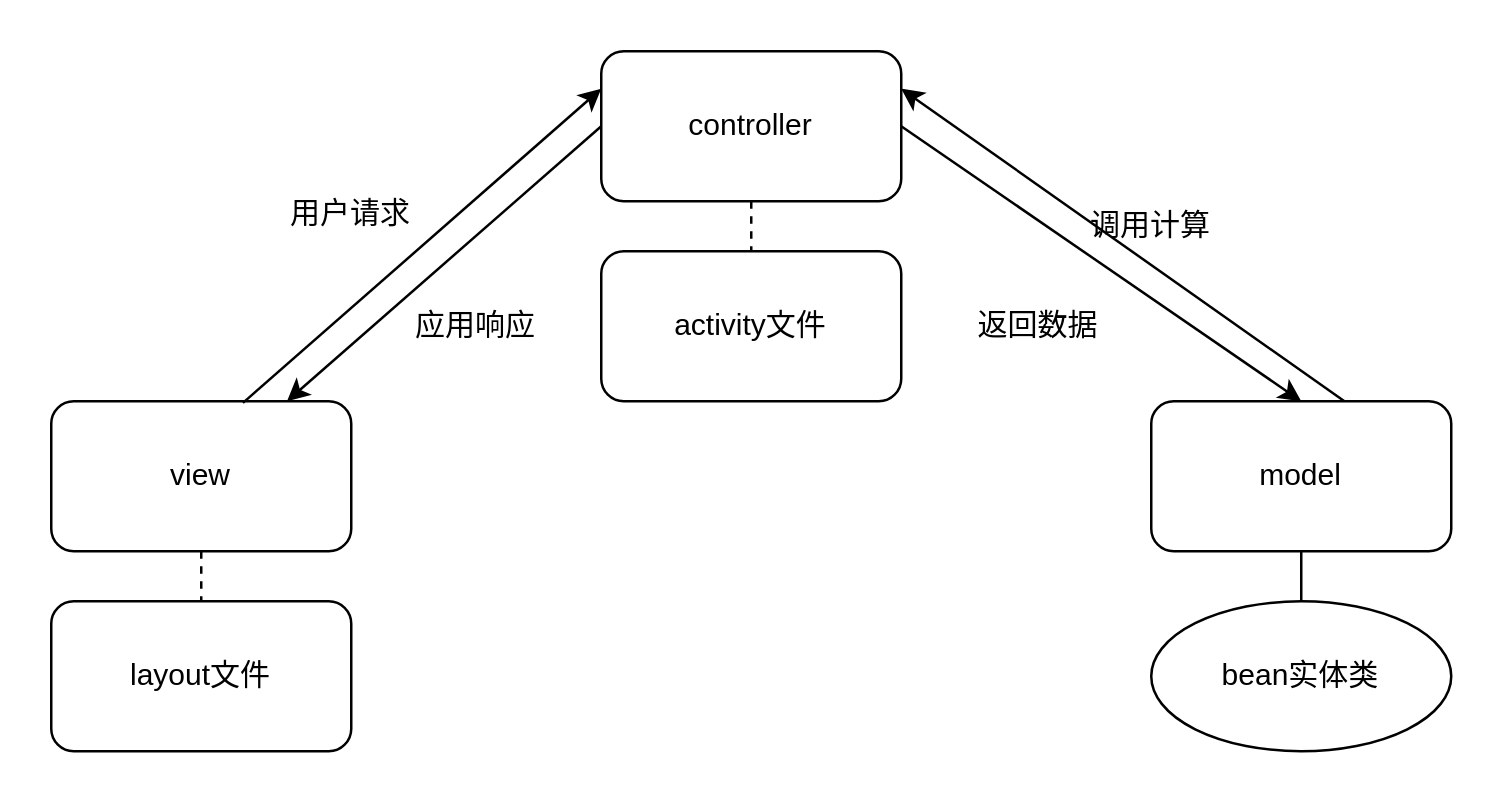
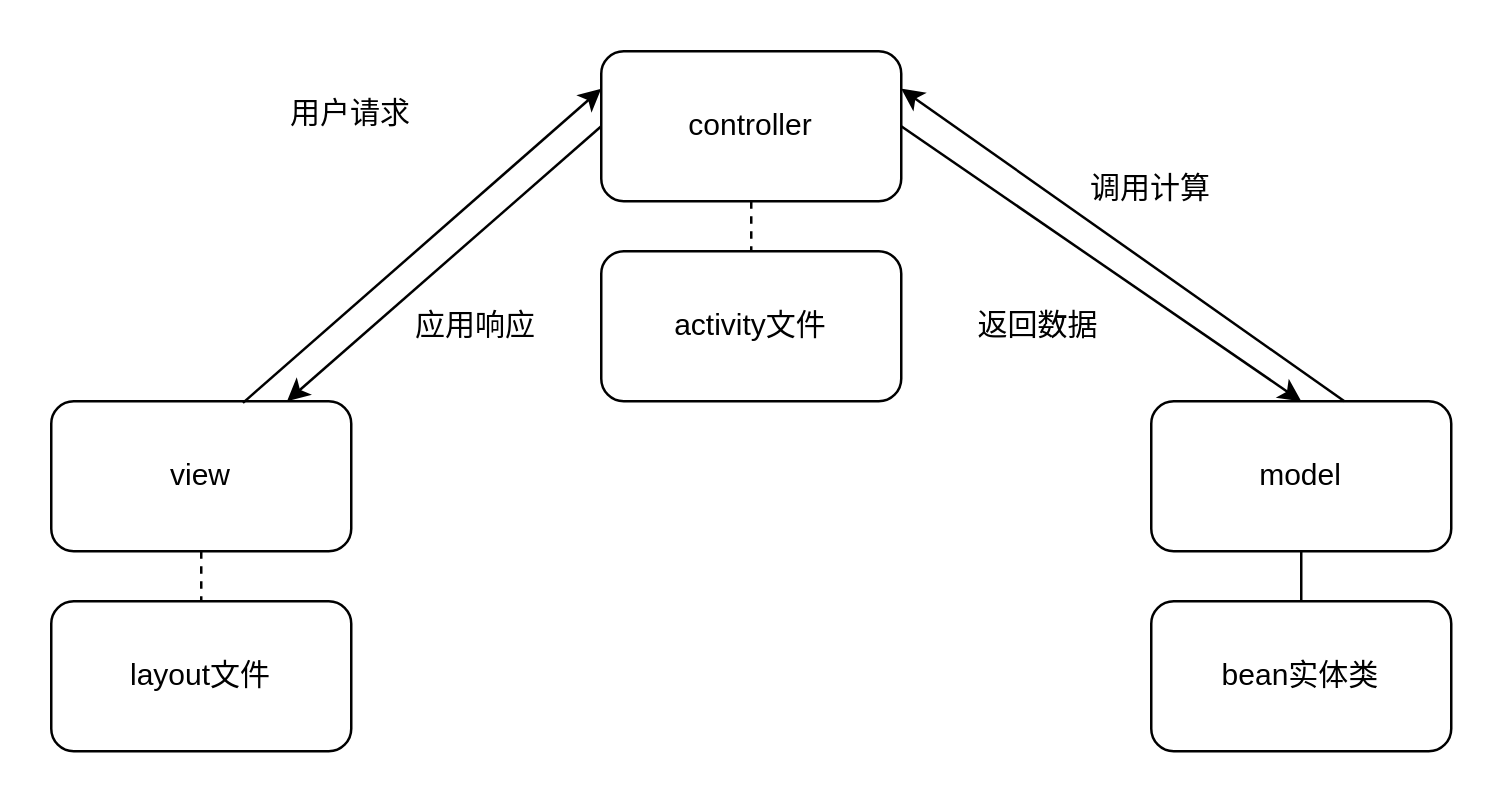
  <mxCell id="0" />
  <mxCell id="1" parent="0" />
  <mxCell id="2" value="controller" style="rounded=1;whiteSpace=wrap;html=1;" vertex="1" parent="1"><mxGeometry x="240" y="20" width="120" height="60" as="geometry" /></mxCell>
  <mxCell id="3" value="activity文件" style="rounded=1;whiteSpace=wrap;html=1;" vertex="1" parent="1"><mxGeometry x="240" y="100" width="120" height="60" as="geometry" /></mxCell>
  <mxCell id="4" value="" style="endArrow=none;dashed=1;html=1;rounded=0;exitX=0.5;exitY=1;exitDx=0;exitDy=0;entryX=0.5;entryY=0;entryDx=0;entryDy=0;" edge="1" parent="1" source="2" target="3"><mxGeometry width="50" height="50" relative="1" as="geometry"><mxPoint x="360" y="230" as="sourcePoint" /><mxPoint x="410" y="180" as="targetPoint" /></mxGeometry></mxCell>
  <mxCell id="5" value="" style="endArrow=classic;html=1;rounded=0;exitX=0;exitY=0.5;exitDx=0;exitDy=0;" edge="1" parent="1" source="2" target="6"><mxGeometry width="50" height="50" relative="1" as="geometry"><mxPoint x="360" y="230" as="sourcePoint" /><mxPoint x="410" y="180" as="targetPoint" /></mxGeometry></mxCell>
  <mxCell id="6" value="view" style="rounded=1;whiteSpace=wrap;html=1;" vertex="1" parent="1"><mxGeometry x="20" y="160" width="120" height="60" as="geometry" /></mxCell>
  <mxCell id="7" value="model" style="rounded=1;whiteSpace=wrap;html=1;" vertex="1" parent="1"><mxGeometry x="460" y="160" width="120" height="60" as="geometry" /></mxCell>
  <mxCell id="8" value="" style="endArrow=classic;html=1;rounded=0;exitX=1;exitY=0.5;exitDx=0;exitDy=0;entryX=0.5;entryY=0;entryDx=0;entryDy=0;" edge="1" parent="1" source="2" target="7"><mxGeometry width="50" height="50" relative="1" as="geometry"><mxPoint x="360" y="230" as="sourcePoint" /><mxPoint x="410" y="180" as="targetPoint" /></mxGeometry></mxCell>
  <mxCell id="9" value="" style="endArrow=classic;html=1;rounded=0;exitX=0.639;exitY=0.011;exitDx=0;exitDy=0;entryX=0;entryY=0.25;entryDx=0;entryDy=0;exitPerimeter=0;" edge="1" parent="1" source="6" target="2"><mxGeometry width="50" height="50" relative="1" as="geometry"><mxPoint x="360" y="230" as="sourcePoint" /><mxPoint x="410" y="180" as="targetPoint" /></mxGeometry></mxCell>
  <mxCell id="10" value="" style="endArrow=classic;html=1;rounded=0;exitX=0.644;exitY=0;exitDx=0;exitDy=0;exitPerimeter=0;entryX=1;entryY=0.25;entryDx=0;entryDy=0;" edge="1" parent="1" source="7" target="2"><mxGeometry width="50" height="50" relative="1" as="geometry"><mxPoint x="360" y="230" as="sourcePoint" /><mxPoint x="410" y="180" as="targetPoint" /></mxGeometry></mxCell>
  <mxCell id="11" value="layout文件" style="rounded=1;whiteSpace=wrap;html=1;" vertex="1" parent="1"><mxGeometry x="20" y="240" width="120" height="60" as="geometry" /></mxCell>
- <mxCell id="12" value="bean实体类" style="ellipse;whiteSpace=wrap;html=1;" vertex="1" parent="1"><mxGeometry x="460" y="240" width="120" height="60" as="geometry" /></mxCell>
+ <mxCell id="12" value="bean实体类" style="rounded=1;whiteSpace=wrap;html=1;" vertex="1" parent="1"><mxGeometry x="460" y="240" width="120" height="60" as="geometry" /></mxCell>
  <mxCell id="13" value="" style="endArrow=none;dashed=1;html=1;rounded=0;exitX=0.5;exitY=1;exitDx=0;exitDy=0;entryX=0.5;entryY=0;entryDx=0;entryDy=0;" edge="1" parent="1" source="6" target="11"><mxGeometry width="50" height="50" relative="1" as="geometry"><mxPoint x="360" y="230" as="sourcePoint" /><mxPoint x="410" y="180" as="targetPoint" /></mxGeometry></mxCell>
  <mxCell id="14" value="" style="endArrow=none;dashed=0;html=1;rounded=0;exitX=0.5;exitY=1;exitDx=0;exitDy=0;" edge="1" parent="1" source="7" target="12"><mxGeometry width="50" height="50" relative="1" as="geometry"><mxPoint x="360" y="230" as="sourcePoint" /><mxPoint x="410" y="180" as="targetPoint" /></mxGeometry></mxCell>
- <mxCell id="15" value="用户请求" style="text;html=1;strokeColor=none;fillColor=none;align=center;verticalAlign=middle;whiteSpace=wrap;rounded=0;" vertex="1" parent="1"><mxGeometry x="110" y="70" width="60" height="30" as="geometry" /></mxCell>
+ <mxCell id="15" value="用户请求" style="text;html=1;strokeColor=none;fillColor=none;align=center;verticalAlign=middle;whiteSpace=wrap;rounded=0;" vertex="1" parent="1"><mxGeometry x="110" y="30" width="60" height="30" as="geometry" /></mxCell>
  <mxCell id="16" value="应用响应" style="text;html=1;strokeColor=none;fillColor=none;align=center;verticalAlign=middle;whiteSpace=wrap;rounded=0;" vertex="1" parent="1"><mxGeometry x="160" y="115" width="60" height="30" as="geometry" /></mxCell>
- <mxCell id="17" value="调用计算" style="text;html=1;strokeColor=none;fillColor=none;align=center;verticalAlign=middle;whiteSpace=wrap;rounded=0;" vertex="1" parent="1"><mxGeometry x="430" y="75" width="60" height="30" as="geometry" /></mxCell>
+ <mxCell id="17" value="调用计算" style="text;html=1;strokeColor=none;fillColor=none;align=center;verticalAlign=middle;whiteSpace=wrap;rounded=0;" vertex="1" parent="1"><mxGeometry x="430" y="60" width="60" height="30" as="geometry" /></mxCell>
  <mxCell id="18" value="返回数据" style="text;html=1;strokeColor=none;fillColor=none;align=center;verticalAlign=middle;whiteSpace=wrap;rounded=0;" vertex="1" parent="1"><mxGeometry x="384.5" y="115" width="60" height="30" as="geometry" /></mxCell>
